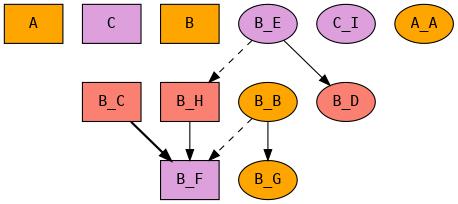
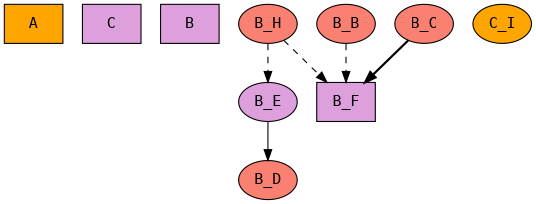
  digraph {
    fontname="DejaVu Sans Mono"
    node [fillcolor=orange fontname="DejaVu Sans Mono" shape=ellipse style=filled]
    edge [fontname="DejaVu Sans Mono" style=solid]
    A [shape=box]
    C [fillcolor=plum shape=box]
-   B [shape=box]
-   B_H [fillcolor=salmon shape=box]
+   B [fillcolor=plum shape=box]
+   B_H [fillcolor=salmon]
    B_E [fillcolor=plum]
    B_F [fillcolor=plum shape=box]
    B_D [fillcolor=salmon]
-   C_I [fillcolor=plum]
-   B_B
-   B_G
-   B_C [fillcolor=salmon shape=box]
-   A_A
-   B_E -> B_H [style=dashed]
-   B_H -> B_F
+   C_I
+   B_B [fillcolor=salmon]
+   B_C [fillcolor=salmon]
+   B_H -> B_E [style=dashed]
+   B_H -> B_F [style=dashed]
    B_E -> B_D
    B_B -> B_F [style=dashed]
-   B_B -> B_G
    B_C -> B_F [style=bold]
  }
